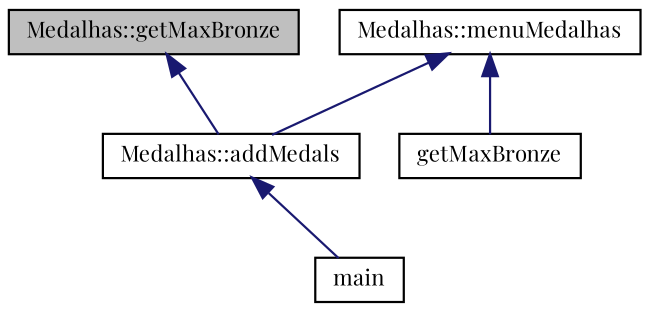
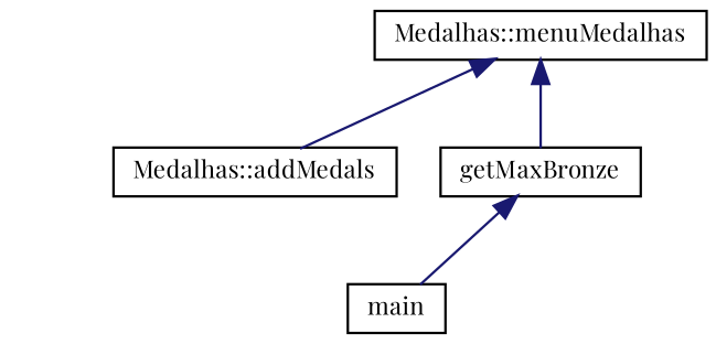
  digraph {
    fontname="Playfair Display"
    rankdir=TB
    node [color=black fillcolor=white fontname="Playfair Display" fontsize=10 shape=record style=filled]
    edge [color=midnightblue dir=back fontname="Playfair Display" fontsize=10 labelfontname=Helvetica labelfontsize=10 style=solid]
-   n1 [fillcolor=grey75 fontcolor=black height=0.2 label="Medalhas::getMaxBronze" width=0.4]
    n2 [height=0.2 label="Medalhas::addMedals" width=0.4]
    n3 [height=0.2 label="Medalhas::menuMedalhas" width=0.4]
    n4 [height=0.2 label=getMaxBronze width=0.4]
    n5 [height=0.2 label=main width=0.4]
-   n1 -> n2
    n3 -> n2
    n3 -> n4
-   n2 -> n5
+   n4 -> n5
  }
